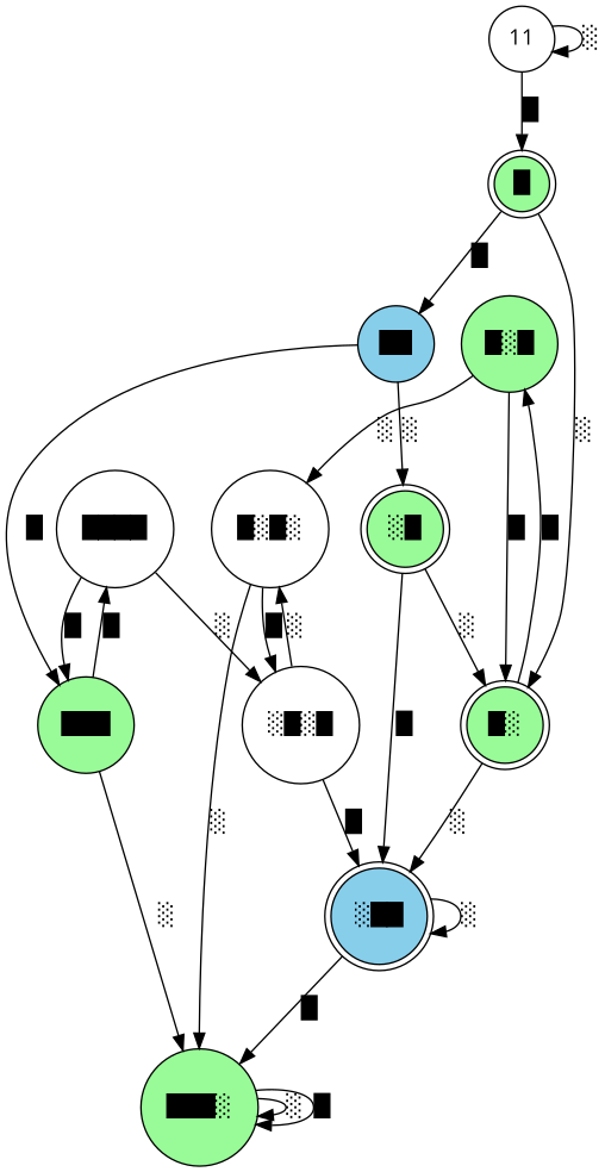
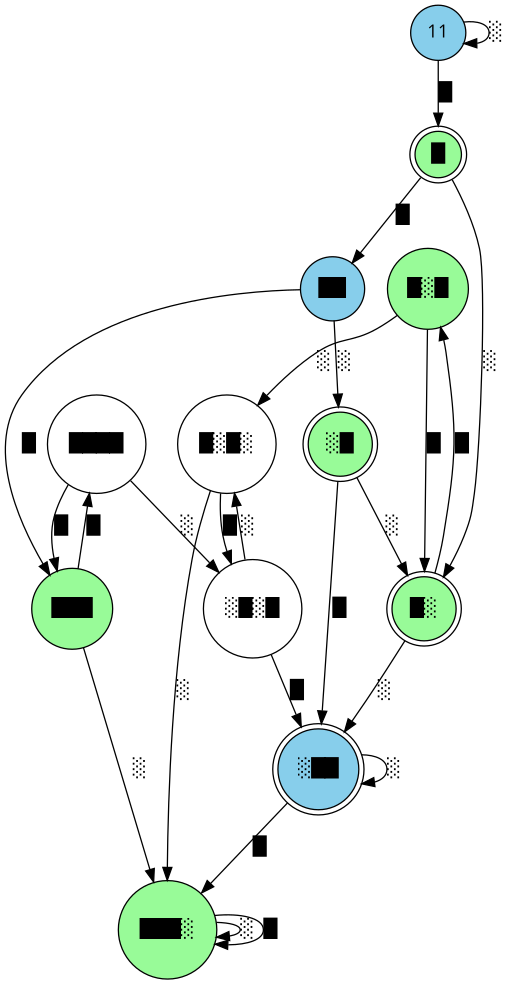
  digraph {
    fontname="Open Sans"
    node [shape=circle style=filled fillcolor=palegreen fontname="Open Sans"]
    edge [fontname="Open Sans"]
    n1 [label="█░█"]
    n2 [label="█░" shape=doublecircle]
    n3 [label="█░█░" fillcolor=white]
    n4 [label="░██" shape=doublecircle fillcolor=skyblue]
    n5 [label="███░"]
    n6 [label="█" shape=doublecircle]
    n7 [label="██" fillcolor=skyblue]
    n8 [label="░█" shape=doublecircle]
    n9 [label="████" fillcolor=white]
    n10 [label="███"]
    n11 [label="░█░█" fillcolor=white]
-   11 [fillcolor=white]
+   11 [fillcolor=skyblue]
    n1 -> n2 [label="█"]
    n1 -> n3 [label="░"]
    n2 -> n1 [label="█"]
    n2 -> n4 [label="░"]
    n3 -> n5 [label="░"]
    n3 -> n11 [label="█"]
    n4 -> n4 [label="░"]
    n4 -> n5 [label="█"]
    n5 -> n5 [label="░"]
    n5 -> n5 [label="█"]
    n6 -> n2 [label="░"]
    n6 -> n7 [label="█"]
    n7 -> n8 [label="░"]
    n7 -> n10 [label="█"]
    n8 -> n2 [label="░"]
    n8 -> n4 [label="█"]
    n9 -> n10 [label="█"]
    n9 -> n11 [label="░"]
    n10 -> n5 [label="░"]
    n10 -> n9 [label="█"]
    n11 -> n3 [label="░"]
    n11 -> n4 [label="█"]
    11 -> n6 [label="█"]
    11 -> 11 [label="░"]
  }
